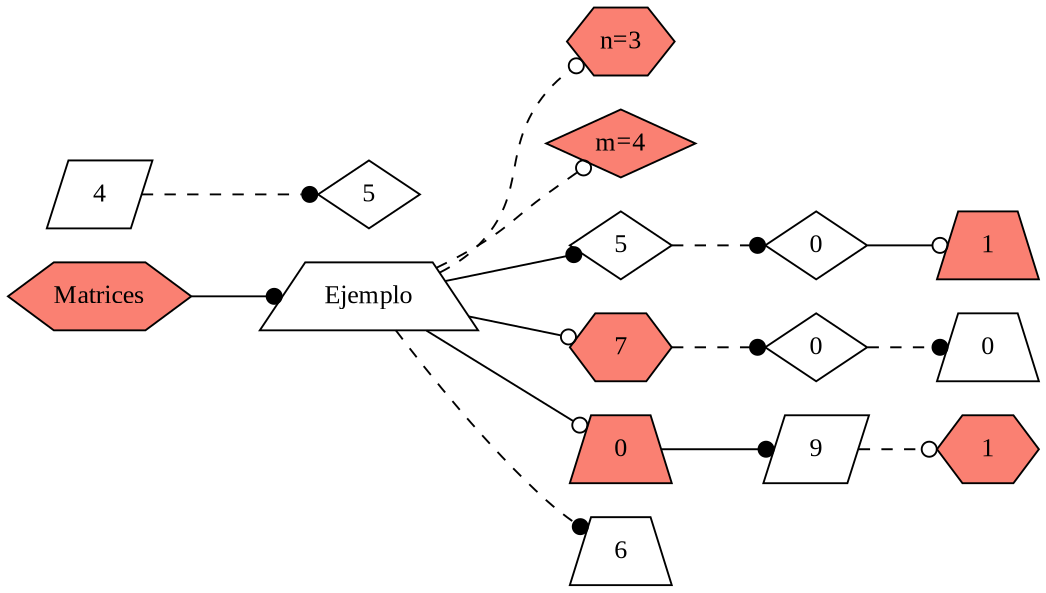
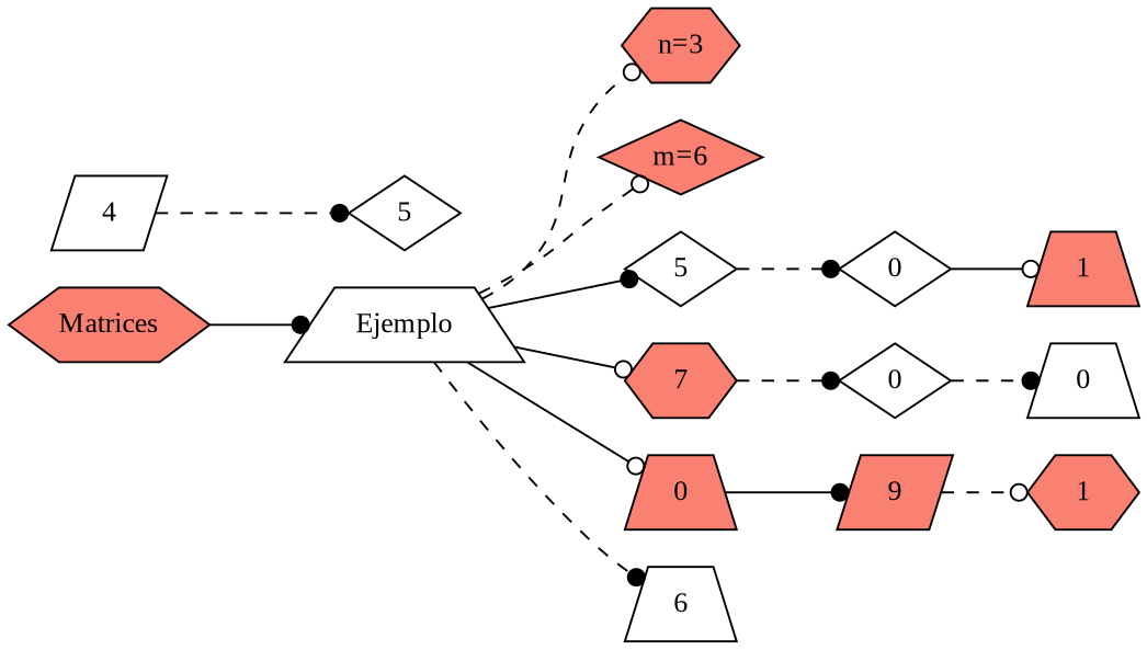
  digraph {
    fontname="Liberation Serif"
    rankdir=LR
    node [fillcolor=white fontname="Liberation Serif" shape=trapezium style=filled]
    edge [arrowhead=dot fontname="Liberation Serif" style=dashed]
    n1 [fillcolor=salmon label=Matrices shape=hexagon]
    n2 [label=Ejemplo]
    n3 [fillcolor=salmon label="n=3" shape=hexagon]
-   n4 [fillcolor=salmon label="m=4" shape=diamond]
+   n4 [fillcolor=salmon label="m=6" shape=diamond]
    n5 [label=5 shape=diamond]
    n6 [fillcolor=salmon label=7 shape=hexagon]
    n7 [fillcolor=salmon label=0]
    n8 [label=6]
    n9 [label=0 shape=diamond]
    n10 [label=0 shape=diamond]
-   n11 [label=9 shape=parallelogram]
+   n11 [fillcolor=salmon label=9 shape=parallelogram]
    n12 [fillcolor=salmon label=1]
    n13 [label=0]
    n14 [fillcolor=salmon label=1 shape=hexagon]
    n15 [label=4 shape=parallelogram]
    n16 [label=5 shape=diamond]
    n1 -> n2 [style=solid]
    n2 -> n3 [arrowhead=odot]
    n2 -> n4 [arrowhead=odot]
    n2 -> n5 [style=solid]
    n2 -> n6 [arrowhead=odot style=solid]
    n2 -> n7 [arrowhead=odot style=solid]
    n2 -> n8
    n5 -> n9
    n6 -> n10
    n7 -> n11 [style=solid]
    n9 -> n12 [arrowhead=odot style=solid]
    n10 -> n13
    n11 -> n14 [arrowhead=odot]
    n15 -> n16
  }
